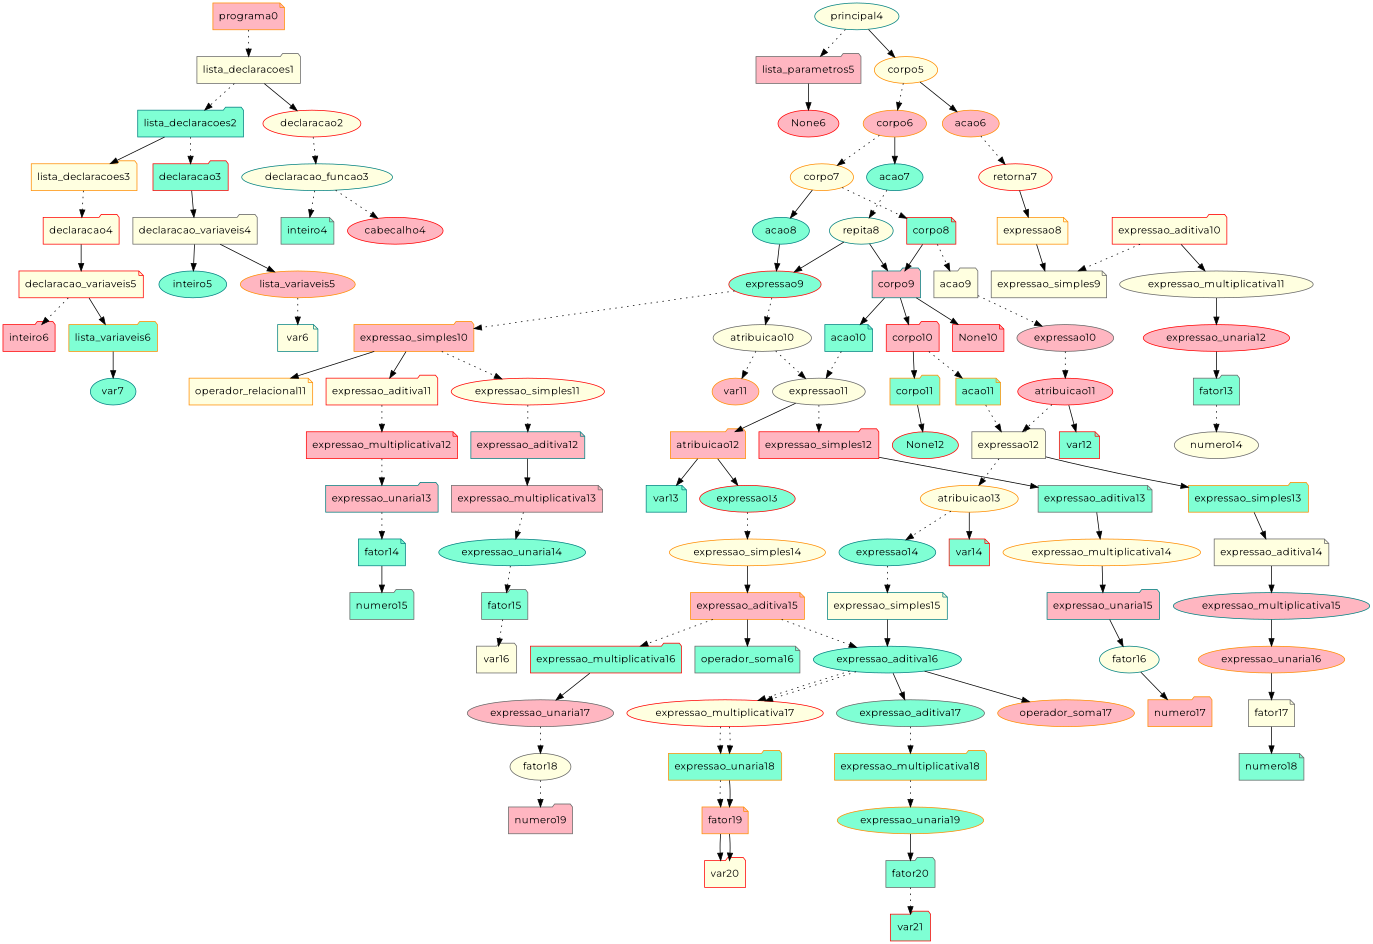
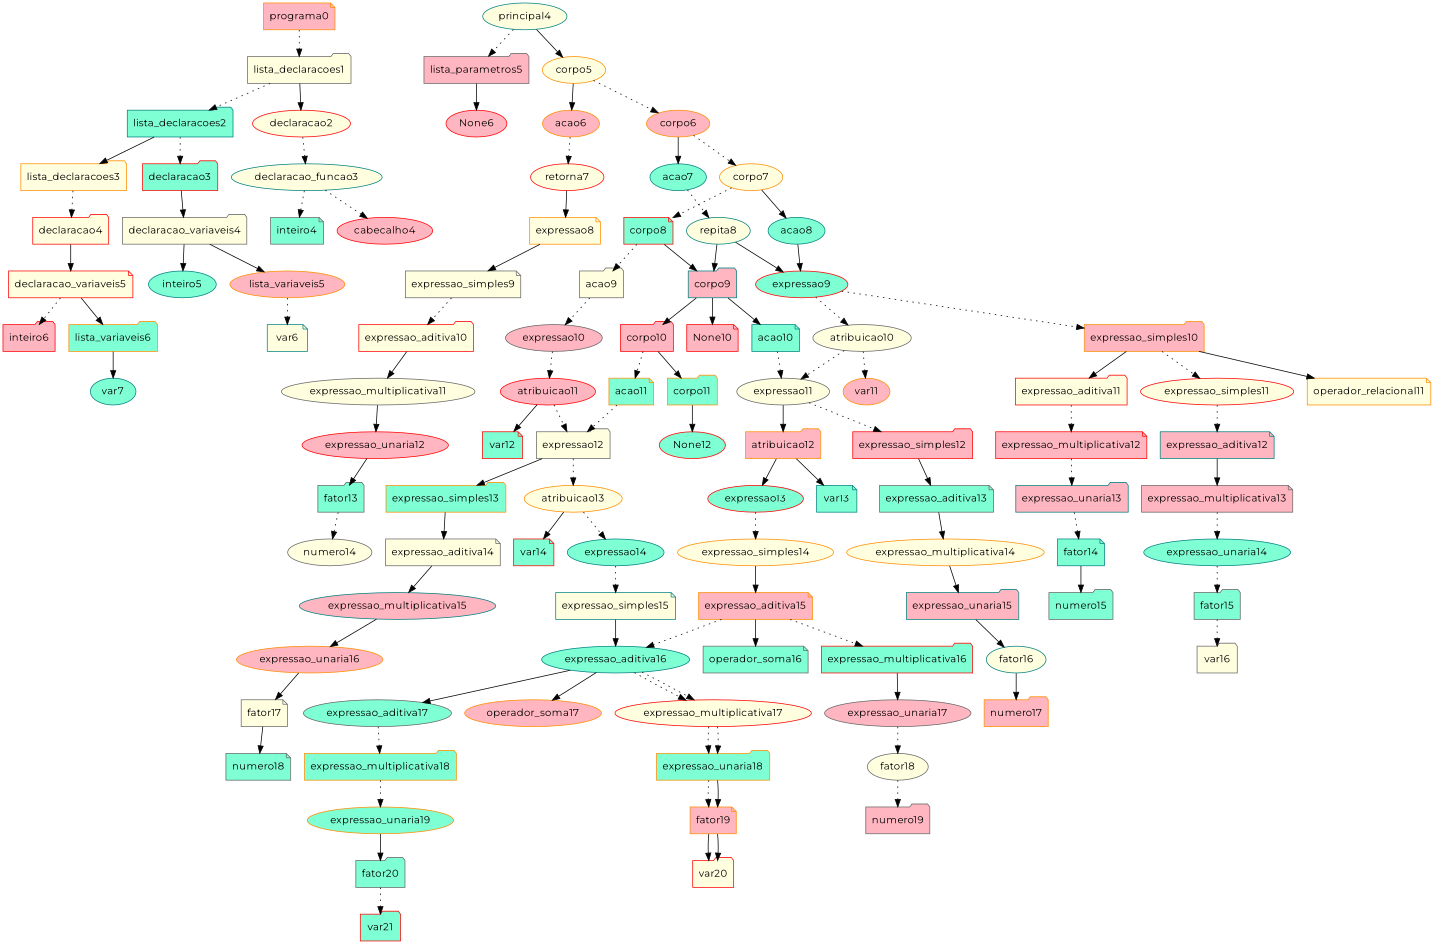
  digraph {
    fontname=Montserrat
    node [color=darkorange fillcolor=lightyellow fontname=Montserrat shape=ellipse style=filled]
    edge [fontname=Montserrat style=solid]
    programa0 [fillcolor=lightpink shape=note]
    lista_declaracoes1 [color=gray40 shape=folder]
    lista_declaracoes2 [color=teal fillcolor=aquamarine shape=folder]
    declaracao2 [color=red]
    lista_declaracoes3 [shape=folder]
    declaracao3 [color=red fillcolor=aquamarine shape=folder]
    declaracao_funcao3 [color=teal]
    declaracao4 [color=red shape=folder]
    declaracao_variaveis4 [color=gray40 shape=folder]
    declaracao_variaveis5 [color=red shape=note]
    inteiro6 [color=red fillcolor=lightpink shape=folder]
    lista_variaveis6 [fillcolor=aquamarine shape=folder]
    var7 [color=teal fillcolor=aquamarine]
    inteiro5 [color=teal fillcolor=aquamarine]
    lista_variaveis5 [fillcolor=lightpink]
    var6 [color=teal shape=note]
    inteiro4 [color=gray40 fillcolor=aquamarine shape=note]
    cabecalho4 [color=red fillcolor=lightpink]
    principal4 [color=teal]
    lista_parametros5 [color=gray40 fillcolor=lightpink shape=folder]
    corpo5
    None6 [color=red fillcolor=lightpink]
    corpo6 [fillcolor=lightpink]
    acao6 [fillcolor=lightpink]
    corpo7
    acao7 [color=teal fillcolor=aquamarine]
    retorna7 [color=red]
    corpo8 [color=red fillcolor=aquamarine shape=note]
    acao8 [color=teal fillcolor=aquamarine]
    repita8 [color=teal]
    corpo9 [color=teal fillcolor=lightpink shape=folder]
    acao9 [color=gray40 shape=folder]
    expressao9 [color=red fillcolor=aquamarine]
    None10 [color=red fillcolor=lightpink shape=note]
    corpo10 [color=red fillcolor=lightpink shape=folder]
    acao10 [color=teal fillcolor=aquamarine shape=note]
    expressao10 [color=gray40 fillcolor=lightpink]
    corpo11 [fillcolor=aquamarine shape=folder]
    acao11 [fillcolor=aquamarine shape=note]
    expressao11 [color=gray40]
    atribuicao11 [color=red fillcolor=lightpink]
    var12 [color=red fillcolor=aquamarine shape=note]
    expressao12 [color=gray40 shape=folder]
    expressao_simples13 [fillcolor=aquamarine shape=folder]
    atribuicao13
    expressao_aditiva14 [color=gray40 shape=note]
    var14 [color=red fillcolor=aquamarine shape=note]
    expressao14 [color=teal fillcolor=aquamarine]
    expressao_multiplicativa15 [color=teal fillcolor=lightpink]
    expressao_unaria16 [fillcolor=lightpink]
    fator17 [color=gray40 shape=note]
    numero18 [color=gray40 fillcolor=aquamarine shape=note]
    atribuicao10 [color=gray40]
    expressao_simples10 [fillcolor=lightpink shape=folder]
    var11 [fillcolor=lightpink]
    expressao_simples11 [color=red]
    operador_relacional11 [shape=note]
    expressao_aditiva11 [color=red shape=folder]
    expressao_simples12 [color=red fillcolor=lightpink shape=folder]
    atribuicao12 [fillcolor=lightpink shape=folder]
    expressao_aditiva13 [color=gray40 fillcolor=aquamarine shape=note]
    var13 [color=teal fillcolor=aquamarine shape=note]
    expressao13 [color=red fillcolor=aquamarine]
    expressao_multiplicativa14
    expressao_unaria15 [color=teal fillcolor=lightpink shape=folder]
    fator16 [color=teal]
    numero17 [fillcolor=lightpink shape=folder]
    None12 [color=red fillcolor=aquamarine]
    expressao_simples15 [color=teal shape=note]
    expressao_aditiva16 [color=teal fillcolor=aquamarine]
    expressao_aditiva17 [color=gray40 fillcolor=aquamarine]
    operador_soma17 [fillcolor=lightpink]
    expressao_multiplicativa17 [color=red]
    expressao_multiplicativa18 [fillcolor=aquamarine shape=folder]
    expressao_unaria18 [fillcolor=aquamarine shape=folder]
    expressao_unaria19 [fillcolor=aquamarine]
    fator20 [color=gray40 fillcolor=aquamarine shape=folder]
    var21 [color=red fillcolor=aquamarine shape=folder]
    fator19 [fillcolor=lightpink shape=note]
    var20 [color=red shape=folder]
    expressao_simples14
    expressao_aditiva15 [fillcolor=lightpink shape=note]
    operador_soma16 [color=gray40 fillcolor=aquamarine shape=note]
    expressao_multiplicativa16 [color=red fillcolor=aquamarine shape=folder]
    expressao_unaria17 [color=gray40 fillcolor=lightpink]
    fator18 [color=gray40]
    numero19 [color=gray40 fillcolor=lightpink shape=folder]
    expressao_aditiva12 [color=teal fillcolor=lightpink shape=note]
    expressao_multiplicativa12 [color=red fillcolor=lightpink shape=note]
    expressao_multiplicativa13 [color=gray40 fillcolor=lightpink shape=note]
    expressao_unaria14 [color=teal fillcolor=aquamarine]
    fator15 [color=gray40 fillcolor=aquamarine shape=folder]
    var16 [color=gray40 shape=folder]
    expressao_unaria13 [color=teal fillcolor=lightpink shape=folder]
    fator14 [color=teal fillcolor=aquamarine shape=note]
    numero15 [color=gray40 fillcolor=aquamarine shape=folder]
    expressao8 [shape=note]
    expressao_simples9 [color=gray40 shape=note]
    expressao_aditiva10 [color=red shape=folder]
    expressao_multiplicativa11 [color=gray40]
    expressao_unaria12 [color=red fillcolor=lightpink]
    fator13 [color=gray40 fillcolor=aquamarine shape=folder]
    numero14 [color=gray40]
    programa0 -> lista_declaracoes1 [style=dotted]
    lista_declaracoes1 -> lista_declaracoes2 [style=dotted]
    lista_declaracoes1 -> declaracao2
    lista_declaracoes2 -> lista_declaracoes3
    lista_declaracoes2 -> declaracao3 [style=dotted]
    declaracao2 -> declaracao_funcao3 [style=dotted]
    lista_declaracoes3 -> declaracao4 [style=dotted]
    declaracao3 -> declaracao_variaveis4
    declaracao_funcao3 -> inteiro4 [style=dotted]
    declaracao_funcao3 -> cabecalho4 [style=dotted]
    declaracao4 -> declaracao_variaveis5
    declaracao_variaveis4 -> inteiro5
    declaracao_variaveis4 -> lista_variaveis5
    declaracao_variaveis5 -> inteiro6 [style=dotted]
    declaracao_variaveis5 -> lista_variaveis6
    lista_variaveis6 -> var7
    lista_variaveis5 -> var6 [style=dotted]
    principal4 -> lista_parametros5 [style=dotted]
    principal4 -> corpo5
    lista_parametros5 -> None6
    corpo5 -> corpo6 [style=dotted]
    corpo5 -> acao6
    corpo6 -> corpo7 [style=dotted]
    corpo6 -> acao7
    acao6 -> retorna7 [style=dotted]
    corpo7 -> corpo8 [style=dotted]
    corpo7 -> acao8
    acao7 -> repita8 [style=dotted]
    retorna7 -> expressao8
    corpo8 -> corpo9
    corpo8 -> acao9 [style=dotted]
    acao8 -> expressao9
    repita8 -> corpo9
    repita8 -> expressao9
    corpo9 -> None10
    corpo9 -> corpo10
    corpo9 -> acao10
    acao9 -> expressao10 [style=dotted]
    expressao9 -> atribuicao10 [style=dotted]
    expressao9 -> expressao_simples10 [style=dotted]
    corpo10 -> corpo11
    corpo10 -> acao11 [style=dotted]
    acao10 -> expressao11 [style=dotted]
    expressao10 -> atribuicao11 [style=dotted]
    corpo11 -> None12
    acao11 -> expressao12 [style=dotted]
    expressao11 -> expressao_simples12 [style=dotted]
    expressao11 -> atribuicao12
    atribuicao11 -> var12
    atribuicao11 -> expressao12 [style=dotted]
    expressao12 -> expressao_simples13
    expressao12 -> atribuicao13 [style=dotted]
    expressao_simples13 -> expressao_aditiva14
    atribuicao13 -> var14
    atribuicao13 -> expressao14 [style=dotted]
    expressao_aditiva14 -> expressao_multiplicativa15
    expressao14 -> expressao_simples15 [style=dotted]
    expressao_multiplicativa15 -> expressao_unaria16
    expressao_unaria16 -> fator17
    fator17 -> numero18
    atribuicao10 -> expressao11 [style=dotted]
    atribuicao10 -> var11 [style=dotted]
    expressao_simples10 -> expressao_simples11 [style=dotted]
    expressao_simples10 -> operador_relacional11
    expressao_simples10 -> expressao_aditiva11
    expressao_simples11 -> expressao_aditiva12 [style=dotted]
    expressao_aditiva11 -> expressao_multiplicativa12 [style=dotted]
    expressao_simples12 -> expressao_aditiva13
    atribuicao12 -> var13
    atribuicao12 -> expressao13
    expressao_aditiva13 -> expressao_multiplicativa14
    expressao13 -> expressao_simples14 [style=dotted]
    expressao_multiplicativa14 -> expressao_unaria15
    expressao_unaria15 -> fator16
    fator16 -> numero17
    expressao_simples15 -> expressao_aditiva16
    expressao_aditiva16 -> expressao_aditiva17
    expressao_aditiva16 -> operador_soma17
    expressao_aditiva16 -> expressao_multiplicativa17 [style=dotted]
    expressao_aditiva16 -> expressao_multiplicativa17 [style=dotted]
    expressao_aditiva17 -> expressao_multiplicativa18 [style=dotted]
    expressao_multiplicativa17 -> expressao_unaria18 [style=dotted]
    expressao_multiplicativa17 -> expressao_unaria18 [style=dotted]
    expressao_multiplicativa18 -> expressao_unaria19 [style=dotted]
    expressao_unaria18 -> fator19 [style=dotted]
    expressao_unaria18 -> fator19
    expressao_unaria19 -> fator20
    fator20 -> var21 [style=dotted]
    fator19 -> var20
    fator19 -> var20
    expressao_simples14 -> expressao_aditiva15
    expressao_aditiva15 -> expressao_aditiva16 [style=dotted]
    expressao_aditiva15 -> operador_soma16
    expressao_aditiva15 -> expressao_multiplicativa16 [style=dotted]
    expressao_multiplicativa16 -> expressao_unaria17
    expressao_unaria17 -> fator18 [style=dotted]
    fator18 -> numero19 [style=dotted]
    expressao_aditiva12 -> expressao_multiplicativa13
    expressao_multiplicativa12 -> expressao_unaria13 [style=dotted]
    expressao_multiplicativa13 -> expressao_unaria14 [style=dotted]
    expressao_unaria14 -> fator15 [style=dotted]
    fator15 -> var16 [style=dotted]
    expressao_unaria13 -> fator14 [style=dotted]
    fator14 -> numero15
    expressao8 -> expressao_simples9
-   expressao_aditiva10 -> expressao_simples9 [style=dotted]
+   expressao_simples9 -> expressao_aditiva10 [style=dotted]
    expressao_aditiva10 -> expressao_multiplicativa11
    expressao_multiplicativa11 -> expressao_unaria12
    expressao_unaria12 -> fator13
    fator13 -> numero14 [style=dotted]
  }
